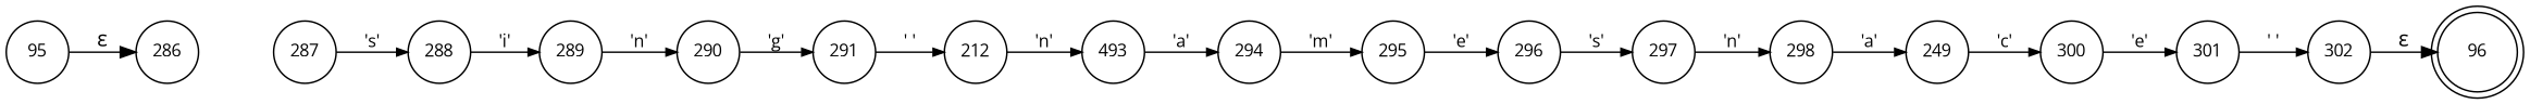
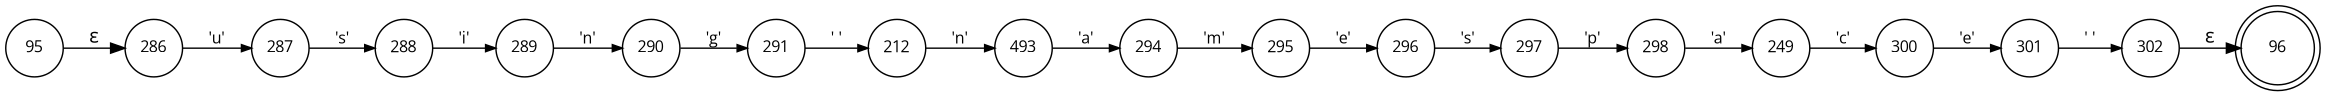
  digraph {
    fontname="Open Sans"
    rankdir=LR
    node [fixedsize=true fontname="Open Sans" fontsize=11 shape=circle peripheries=1]
    edge [arrowhead=normal arrowsize=.7 fontname="Open Sans" fontsize=11]
    n1 [label=96 shape=doublecircle width=.6 peripheries=""]
    n2 [label=288 width=.55]
    n3 [label=289 width=.55]
    n4 [label=290 width=.55]
    n5 [label=291 width=.55]
    n6 [label=212 width=.55]
    n7 [label=493 width=.55]
    n8 [label=294 width=.55]
    n9 [label=295 width=.55]
    n10 [label=296 width=.55]
    n11 [label=297 width=.55]
    n12 [label=298 width=.55]
    n13 [label=249 width=.55]
    n14 [label=300 width=.55]
    n15 [label=301 width=.55]
    n16 [label=302 width=.55]
    n17 [label=286 width=.55]
    n18 [label=287 width=.55]
    n19 [label=95 width=.55]
    n2 -> n3 [label="'i'"]
    n3 -> n4 [label="'n'"]
    n4 -> n5 [label="'g'"]
    n5 -> n6 [label="' '"]
    n6 -> n7 [label="'n'"]
    n7 -> n8 [label="'a'"]
    n8 -> n9 [label="'m'"]
    n9 -> n10 [label="'e'"]
    n10 -> n11 [label="'s'"]
-   n11 -> n12 [label="'n'"]
+   n11 -> n12 [label="'p'"]
    n12 -> n13 [label="'a'"]
    n13 -> n14 [label="'c'"]
    n14 -> n15 [label="'e'"]
    n15 -> n16 [label="' '"]
    n16 -> n1 [label="&epsilon;" arrowhead="" arrowsize="" fontsize=""]
+   n17 -> n18 [label="'u'"]
    n18 -> n2 [label="'s'"]
    n19 -> n17 [label="&epsilon;" arrowhead="" arrowsize="" fontsize=""]
  }
